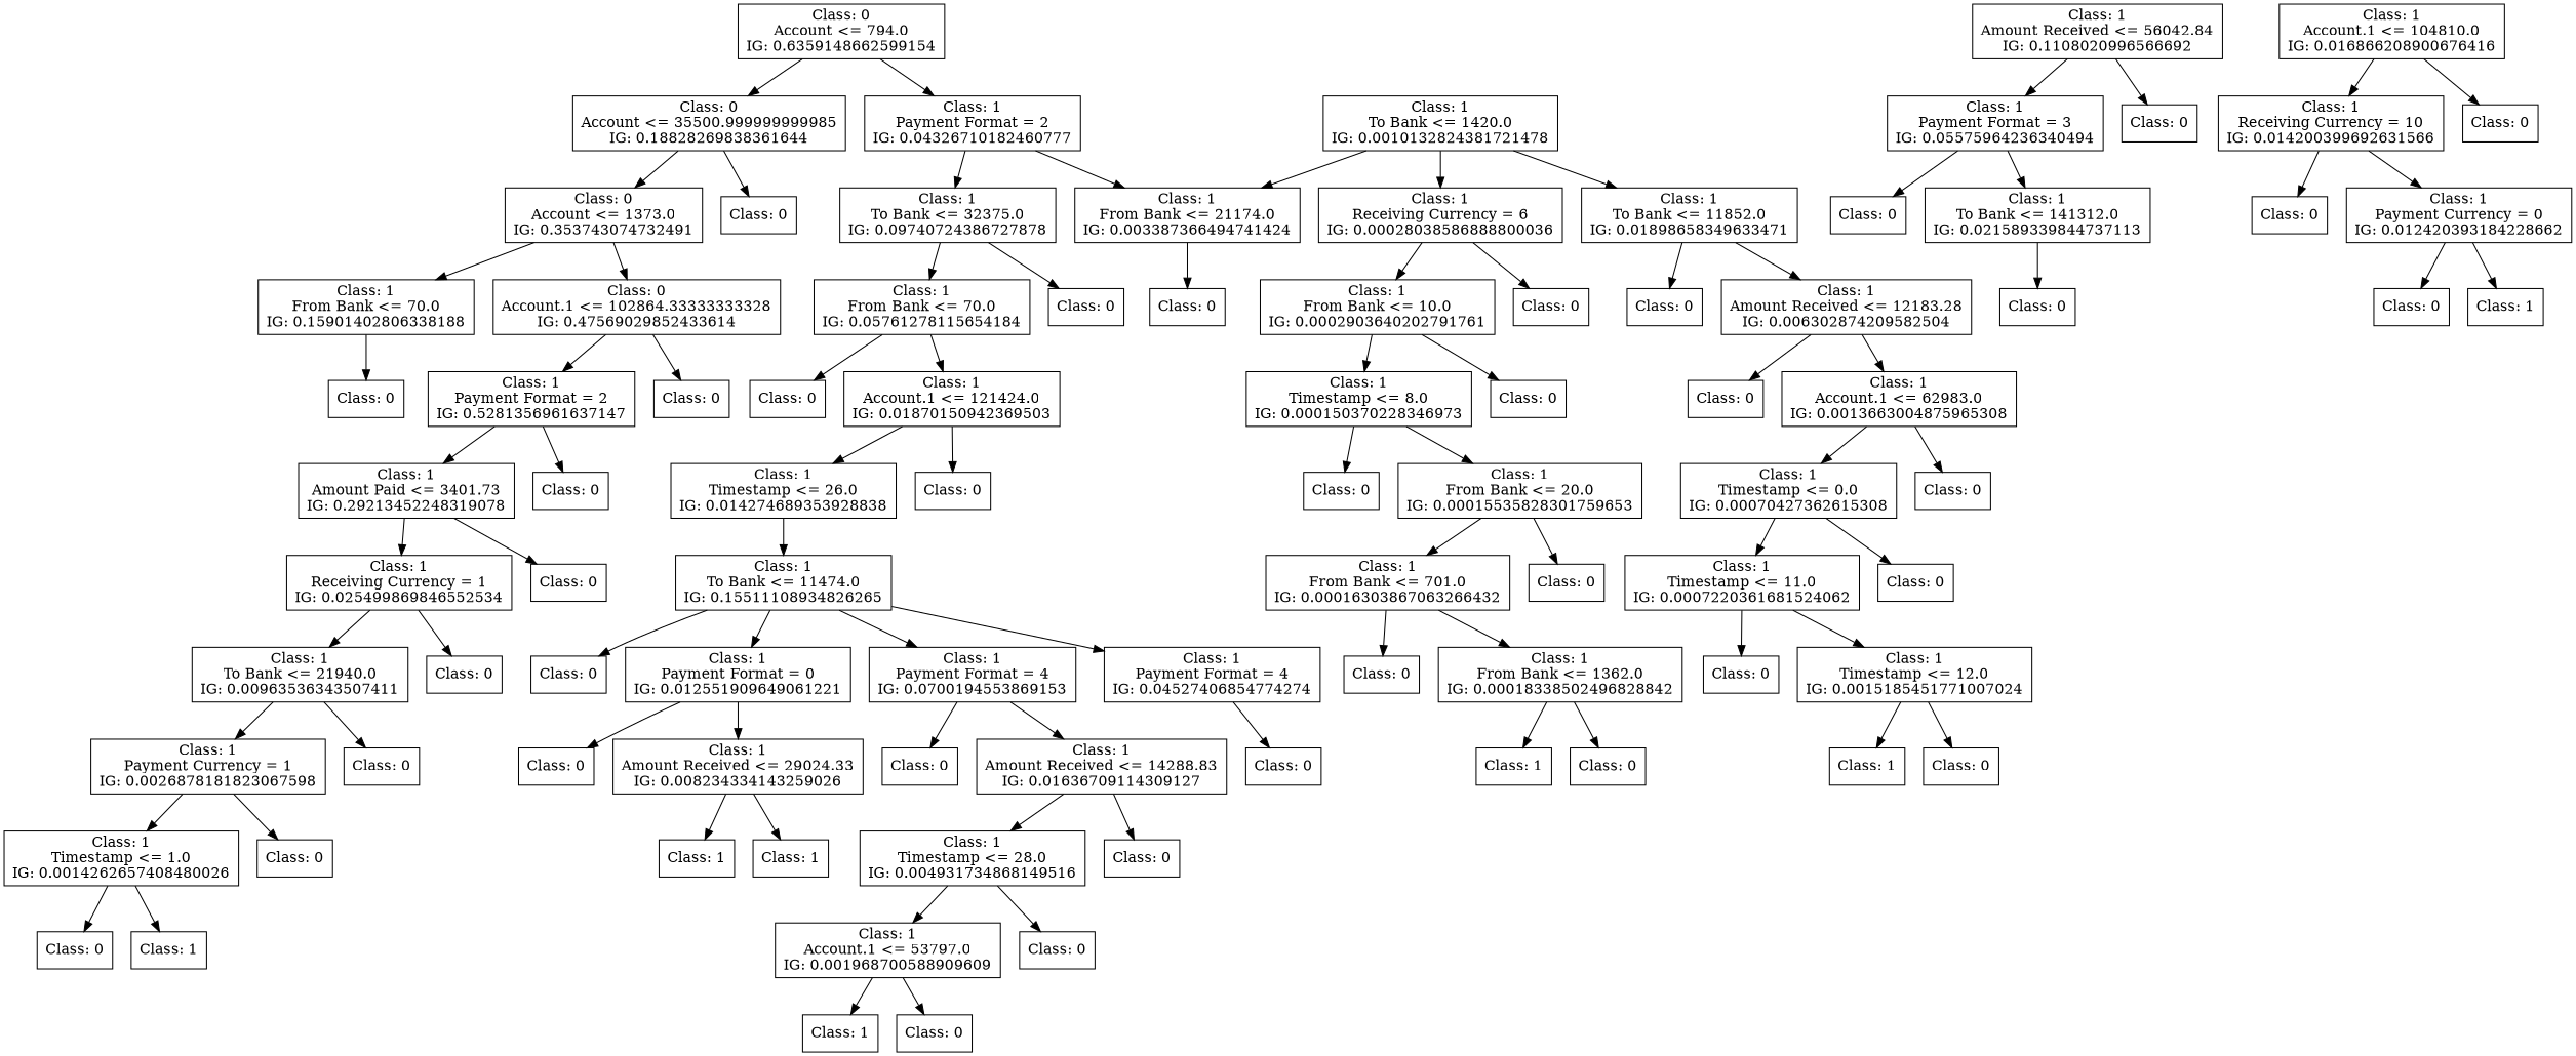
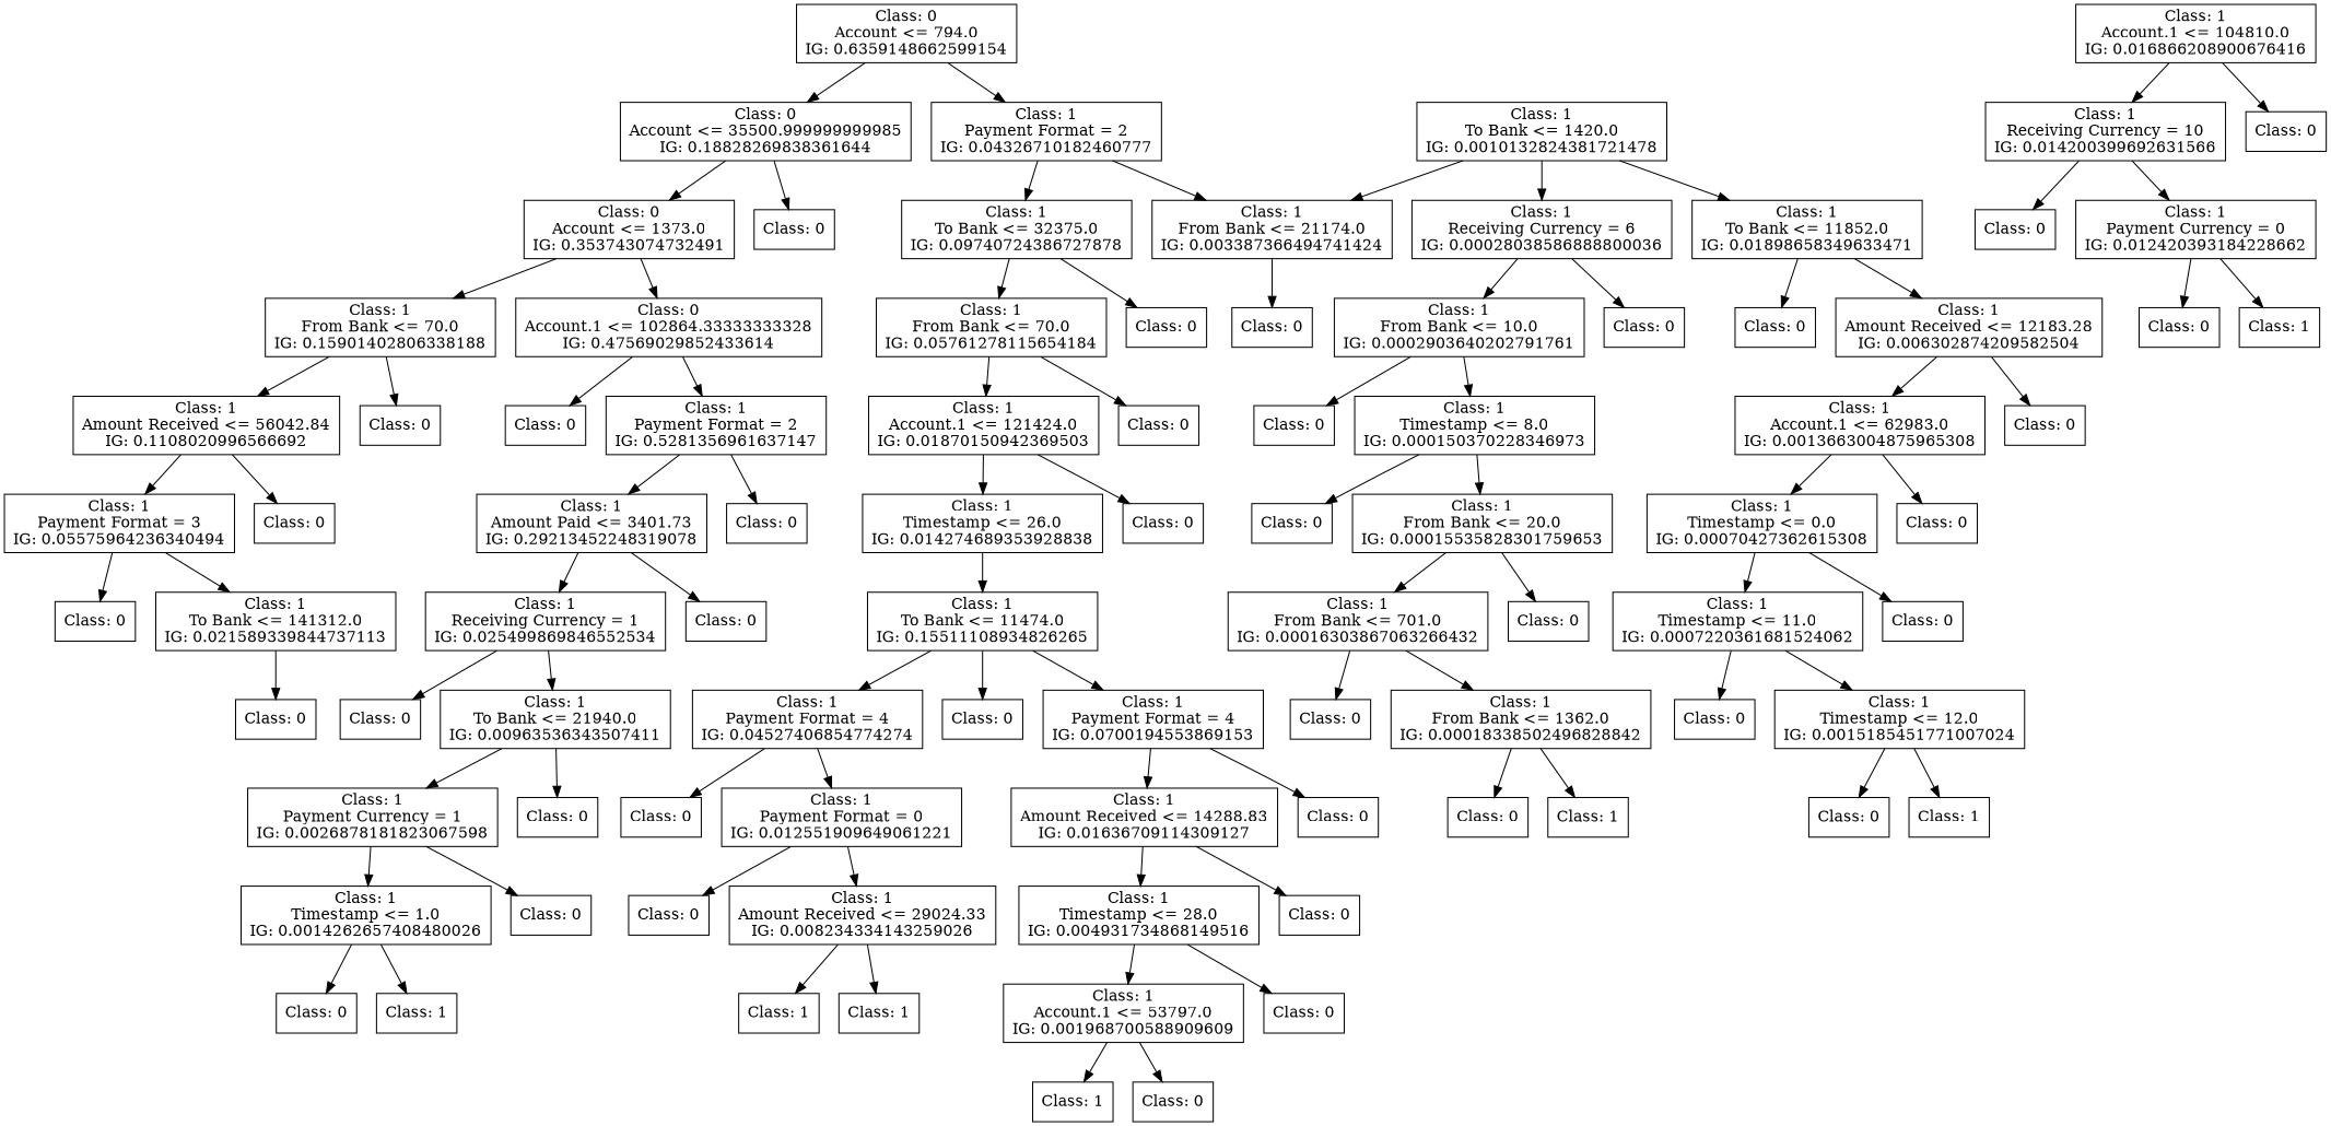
  digraph {
    rankdir=TD
    node [shape=box]
    n1 [label="Class: 0\nAccount <= 794.0\nIG: 0.6359148662599154"]
    n2 [label="Class: 1\nPayment Format = 2\nIG: 0.04326710182460777"]
    n3 [label="Class: 0\nAccount <= 35500.999999999985\nIG: 0.18828269838361644"]
    n4 [label="Class: 1\nFrom Bank <= 21174.0\nIG: 0.003387366494741424"]
    n5 [label="Class: 1\nTo Bank <= 32375.0\nIG: 0.09740724386727878"]
    n6 [label="Class: 0\nAccount <= 1373.0\nIG: 0.353743074732491"]
    n7 [label="Class: 0\n"]
    n8 [label="Class: 0\n"]
    n9 [label="Class: 1\nFrom Bank <= 70.0\nIG: 0.05761278115654184"]
    n10 [label="Class: 0\n"]
    n11 [label="Class: 1\nTo Bank <= 1420.0\nIG: 0.0010132824381721478"]
    n12 [label="Class: 1\nReceiving Currency = 6\nIG: 0.00028038586888800036"]
    n13 [label="Class: 1\nTo Bank <= 11852.0\nIG: 0.01898658349633471"]
    n14 [label="Class: 0\n"]
    n15 [label="Class: 1\nFrom Bank <= 10.0\nIG: 0.0002903640202791761"]
    n16 [label="Class: 1\nAmount Received <= 12183.28\nIG: 0.006302874209582504"]
    n17 [label="Class: 0\n"]
    n18 [label="Class: 0\n"]
    n19 [label="Class: 1\nTimestamp <= 8.0\nIG: 0.000150370228346973"]
    n20 [label="Class: 0\n"]
    n21 [label="Class: 1\nFrom Bank <= 20.0\nIG: 0.00015535828301759653"]
    n22 [label="Class: 0\n"]
    n23 [label="Class: 1\nFrom Bank <= 701.0\nIG: 0.00016303867063266432"]
    n24 [label="Class: 0\n"]
    n25 [label="Class: 1\nFrom Bank <= 1362.0\nIG: 0.00018338502496828842"]
    n26 [label="Class: 0\n"]
    n27 [label="Class: 1\n"]
    n28 [label="Class: 1\nAccount.1 <= 62983.0\nIG: 0.0013663004875965308"]
    n29 [label="Class: 0\n"]
    n30 [label="Class: 1\nTimestamp <= 0.0\nIG: 0.00070427362615308"]
    n31 [label="Class: 0\n"]
    n32 [label="Class: 0\n"]
    n33 [label="Class: 1\nTimestamp <= 11.0\nIG: 0.0007220361681524062"]
    n34 [label="Class: 0\n"]
    n35 [label="Class: 1\nTimestamp <= 12.0\nIG: 0.0015185451771007024"]
    n36 [label="Class: 0\n"]
    n37 [label="Class: 1\n"]
    n38 [label="Class: 1\nAccount.1 <= 121424.0\nIG: 0.01870150942369503"]
    n39 [label="Class: 0\n"]
    n40 [label="Class: 1\nTimestamp <= 26.0\nIG: 0.014274689353928838"]
    n41 [label="Class: 0\n"]
    n42 [label="Class: 1\nTo Bank <= 11474.0\nIG: 0.15511108934826265"]
    n43 [label="Class: 1\nPayment Format = 4\nIG: 0.0700194553869153"]
    n44 [label="Class: 1\nPayment Format = 4\nIG: 0.04527406854774274"]
    n45 [label="Class: 0\n"]
    n46 [label="Class: 1\nAmount Received <= 14288.83\nIG: 0.01636709114309127"]
    n47 [label="Class: 0\n"]
    n48 [label="Class: 0\n"]
    n49 [label="Class: 1\nPayment Format = 0\nIG: 0.012551909649061221"]
    n50 [label="Class: 0\n"]
    n51 [label="Class: 1\nAmount Received <= 29024.33\nIG: 0.008234334143259026"]
    n52 [label="Class: 1\n"]
    n53 [label="Class: 1\n"]
    n54 [label="Class: 1\nTimestamp <= 28.0\nIG: 0.004931734868149516"]
    n55 [label="Class: 0\n"]
    n56 [label="Class: 1\nAccount.1 <= 53797.0\nIG: 0.001968700588909609"]
    n57 [label="Class: 0\n"]
    n58 [label="Class: 1\n"]
    n59 [label="Class: 0\n"]
    n60 [label="Class: 1\nFrom Bank <= 70.0\nIG: 0.15901402806338188"]
    n61 [label="Class: 0\nAccount.1 <= 102864.33333333328\nIG: 0.47569029852433614"]
    n62 [label="Class: 1\nAmount Received <= 56042.84\nIG: 0.1108020996566692"]
    n63 [label="Class: 0\n"]
    n64 [label="Class: 0\n"]
    n65 [label="Class: 1\nPayment Format = 2\nIG: 0.5281356961637147"]
    n66 [label="Class: 1\nPayment Format = 3\nIG: 0.05575964236340494"]
    n67 [label="Class: 0\n"]
    n68 [label="Class: 0\n"]
    n69 [label="Class: 1\nTo Bank <= 141312.0\nIG: 0.021589339844737113"]
    n70 [label="Class: 0\n"]
    n71 [label="Class: 1\nAccount.1 <= 104810.0\nIG: 0.016866208900676416"]
    n72 [label="Class: 1\nReceiving Currency = 10\nIG: 0.014200399692631566"]
    n73 [label="Class: 0\n"]
    n74 [label="Class: 0\n"]
    n75 [label="Class: 1\nPayment Currency = 0\nIG: 0.012420393184228662"]
    n76 [label="Class: 0\n"]
    n77 [label="Class: 1\n"]
    n78 [label="Class: 1\nAmount Paid <= 3401.73\nIG: 0.29213452248319078"]
    n79 [label="Class: 0\n"]
    n80 [label="Class: 1\nReceiving Currency = 1\nIG: 0.025499869846552534"]
    n81 [label="Class: 0\n"]
    n82 [label="Class: 1\nTo Bank <= 21940.0\nIG: 0.00963536343507411"]
    n83 [label="Class: 0\n"]
    n84 [label="Class: 1\nPayment Currency = 1\nIG: 0.0026878181823067598"]
    n85 [label="Class: 0\n"]
    n86 [label="Class: 1\nTimestamp <= 1.0\nIG: 0.0014262657408480026"]
    n87 [label="Class: 0\n"]
    n88 [label="Class: 0\n"]
    n89 [label="Class: 1\n"]
    n1 -> n2
    n1 -> n3
    n2 -> n4
    n2 -> n5
    n3 -> n6
    n3 -> n7
    n4 -> n8
    n5 -> n9
    n5 -> n10
    n6 -> n60
    n6 -> n61
    n9 -> n38
    n9 -> n39
    n11 -> n4
    n11 -> n12
    n11 -> n13
    n12 -> n14
    n12 -> n15
    n13 -> n16
    n13 -> n17
    n15 -> n18
    n15 -> n19
    n16 -> n28
    n16 -> n29
    n19 -> n20
    n19 -> n21
    n21 -> n22
    n21 -> n23
    n23 -> n24
    n23 -> n25
    n25 -> n26
    n25 -> n27
    n28 -> n30
    n28 -> n31
    n30 -> n32
    n30 -> n33
    n33 -> n34
    n33 -> n35
    n35 -> n36
    n35 -> n37
    n38 -> n40
    n38 -> n41
    n40 -> n42
    n42 -> n43
    n42 -> n44
    n42 -> n45
    n43 -> n46
    n43 -> n47
    n44 -> n48
-   n42 -> n49
+   n44 -> n49
    n46 -> n54
    n46 -> n55
    n49 -> n50
    n49 -> n51
    n51 -> n52
    n51 -> n53
    n54 -> n56
    n54 -> n57
    n56 -> n58
    n56 -> n59
+   n60 -> n62
    n60 -> n63
    n61 -> n64
    n61 -> n65
    n62 -> n66
    n62 -> n67
    n65 -> n78
    n65 -> n79
    n66 -> n68
    n66 -> n69
    n69 -> n70
    n71 -> n72
    n71 -> n73
    n72 -> n74
    n72 -> n75
    n75 -> n76
    n75 -> n77
    n78 -> n80
    n78 -> n81
    n80 -> n82
    n80 -> n83
    n82 -> n84
    n82 -> n85
    n84 -> n86
    n84 -> n87
    n86 -> n88
    n86 -> n89
  }
